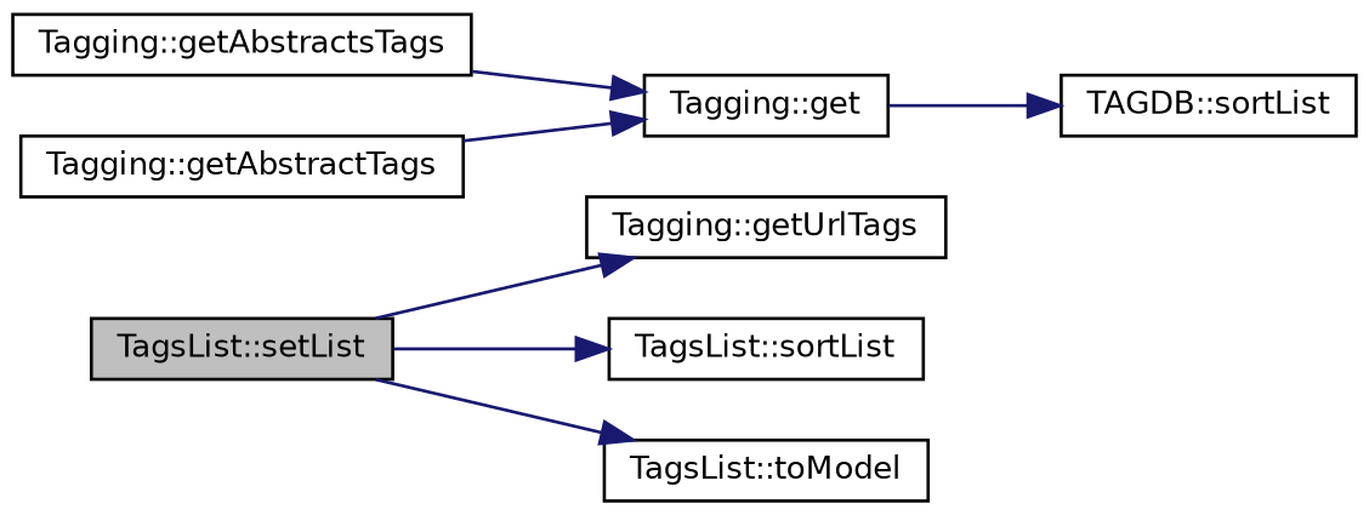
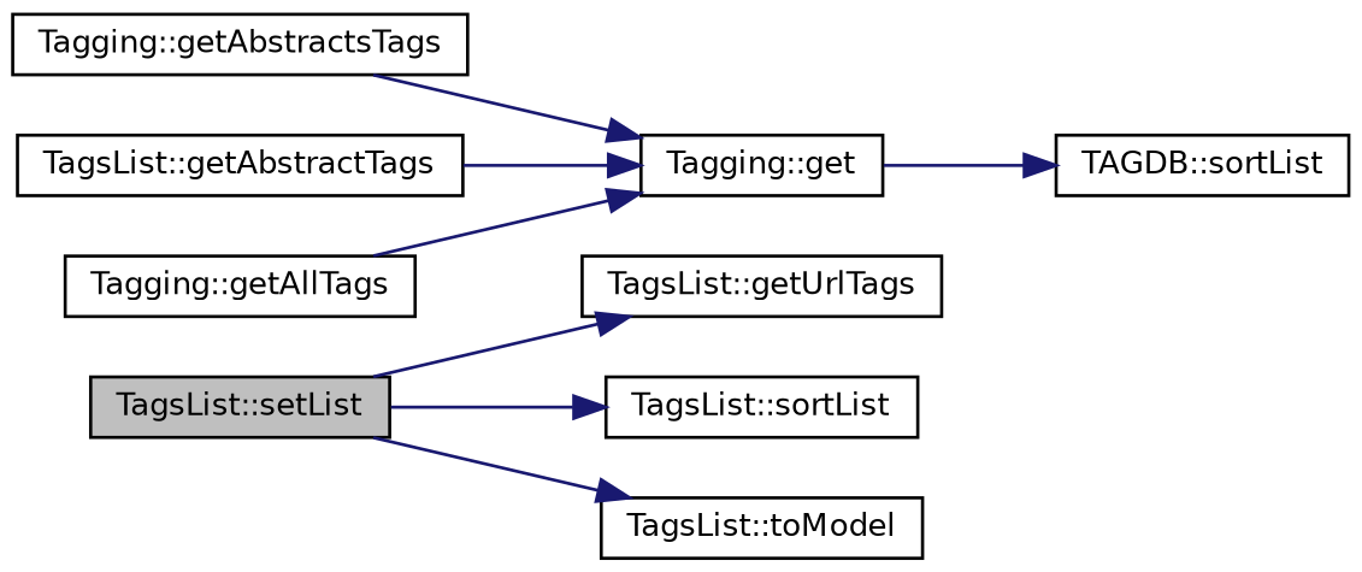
  digraph {
    rankdir=LR
    node [color=black fillcolor=white fontname=Helvetica fontsize=10 shape=record style=filled]
    edge [color=midnightblue fontname=Helvetica fontsize=10 labelfontname=Helvetica labelfontsize=10 style=solid]
    n1 [fillcolor=grey75 fontcolor=black height=0.2 label="TagsList::setList" width=0.4]
-   n2 [height=0.2 label="Tagging::getUrlTags" width=0.4]
+   n2 [height=0.2 label="TagsList::getUrlTags" width=0.4]
    n3 [height=0.2 label="TagsList::sortList" width=0.4]
    n4 [height=0.2 label="TagsList::toModel" width=0.4]
    n5 [height=0.2 label="Tagging::getAbstractsTags" width=0.4]
    n6 [height=0.2 label="Tagging::get" width=0.4]
-   n7 [height=0.2 label="Tagging::getAbstractTags" width=0.4]
+   n7 [height=0.2 label="TagsList::getAbstractTags" width=0.4]
+   n8 [height=0.2 label="Tagging::getAllTags" width=0.4]
    n9 [height=0.2 label="TAGDB::sortList" width=0.4]
    n1 -> n2
    n1 -> n3
    n1 -> n4
    n5 -> n6
    n6 -> n9
    n7 -> n6
+   n8 -> n6
  }
